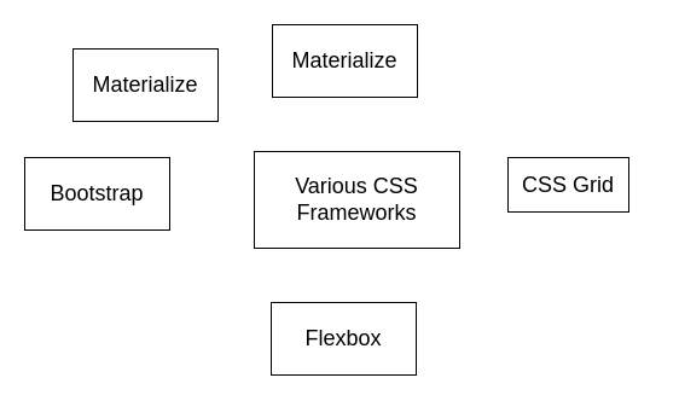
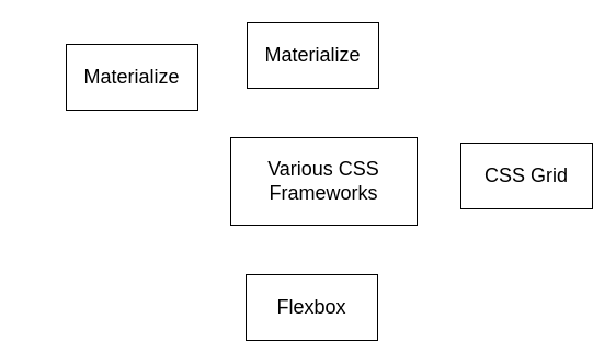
  <mxCell id="0" />
  <mxCell id="1" parent="0" />
  <mxCell id="2" value="&lt;font style=&quot;font-size: 18px;&quot;&gt;Various CSS Frameworks&lt;/font&gt;" style="rounded=0;whiteSpace=wrap;html=1;" vertex="1" parent="1"><mxGeometry x="210" y="125" width="170" height="80" as="geometry" /></mxCell>
- <mxCell id="3" value="&lt;font style=&quot;font-size: 18px;&quot;&gt;Bootstrap&lt;/font&gt;" style="rounded=0;whiteSpace=wrap;html=1;" vertex="1" parent="1"><mxGeometry x="20" y="130" width="120" height="60" as="geometry" /></mxCell>
  <mxCell id="4" value="&lt;font style=&quot;font-size: 18px;&quot;&gt;Materialize&lt;/font&gt;" style="rounded=0;whiteSpace=wrap;html=1;" vertex="1" parent="1"><mxGeometry x="225" y="20" width="120" height="60" as="geometry" /></mxCell>
- <mxCell id="5" value="&lt;font style=&quot;font-size: 18px;&quot;&gt;CSS Grid&lt;/font&gt;" style="rounded=0;whiteSpace=wrap;html=1;" vertex="1" parent="1"><mxGeometry x="420" y="130" width="100" height="45" as="geometry" /></mxCell>
+ <mxCell id="5" value="&lt;font style=&quot;font-size: 18px;&quot;&gt;CSS Grid&lt;/font&gt;" style="rounded=0;whiteSpace=wrap;html=1;" vertex="1" parent="1"><mxGeometry x="420" y="130" width="120" height="60" as="geometry" /></mxCell>
  <mxCell id="6" value="&lt;font style=&quot;font-size: 18px;&quot;&gt;Flexbox&lt;/font&gt;" style="rounded=0;whiteSpace=wrap;html=1;" vertex="1" parent="1"><mxGeometry x="224" y="250" width="120" height="60" as="geometry" /></mxCell>
  <mxCell id="7" value="&lt;font style=&quot;font-size: 18px;&quot;&gt;Materialize&lt;/font&gt;" style="rounded=0;whiteSpace=wrap;html=1;" vertex="1" parent="1"><mxGeometry x="60" y="40" width="120" height="60" as="geometry" /></mxCell>
